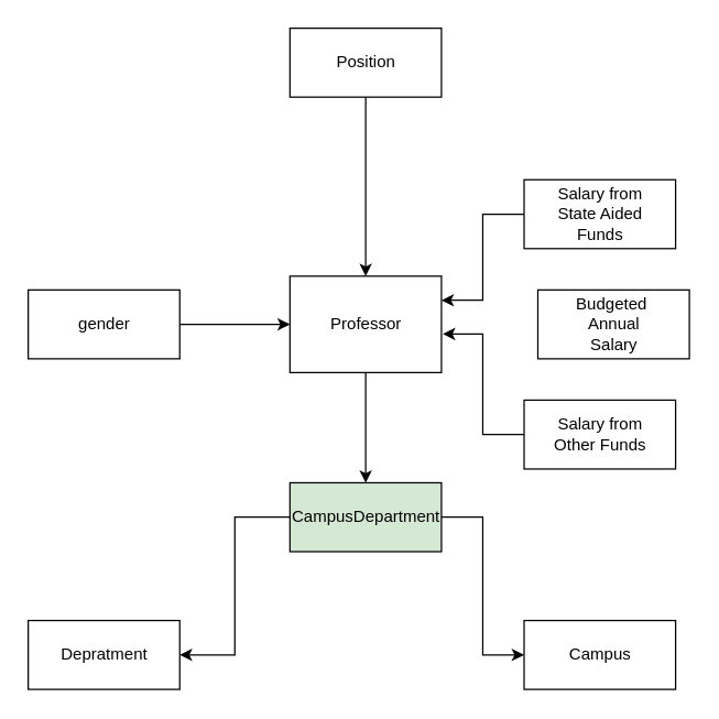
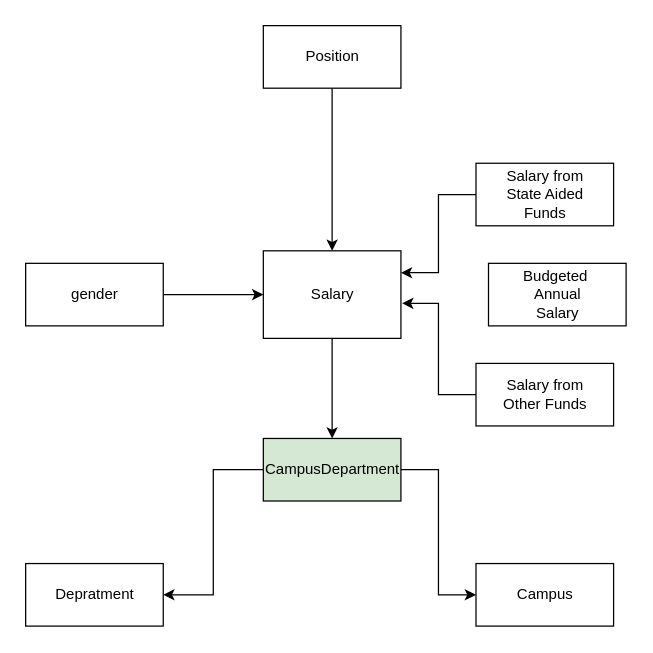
  <mxCell id="0" />
  <mxCell id="1" parent="0" />
  <mxCell id="2" style="edgeStyle=orthogonalEdgeStyle;rounded=0;orthogonalLoop=1;jettySize=auto;html=1;entryX=0.5;entryY=0;entryDx=0;entryDy=0;" edge="1" parent="1" source="3" target="12"><mxGeometry relative="1" as="geometry" /></mxCell>
- <mxCell id="3" value="Professor" style="html=1;" vertex="1" parent="1"><mxGeometry x="210" y="200" width="110" height="70" as="geometry" /></mxCell>
+ <mxCell id="3" value="Salary" style="html=1;" vertex="1" parent="1"><mxGeometry x="210" y="200" width="110" height="70" as="geometry" /></mxCell>
  <mxCell id="4" style="edgeStyle=orthogonalEdgeStyle;rounded=0;orthogonalLoop=1;jettySize=auto;html=1;entryX=0.5;entryY=0;entryDx=0;entryDy=0;" edge="1" parent="1" source="5" target="3"><mxGeometry relative="1" as="geometry" /></mxCell>
  <mxCell id="5" value="Position&lt;br&gt;" style="html=1;" vertex="1" parent="1"><mxGeometry x="210" y="20" width="110" height="50" as="geometry" /></mxCell>
  <mxCell id="6" value="&lt;div&gt;Budgeted&amp;nbsp;&lt;/div&gt;&lt;div&gt;Annual&lt;/div&gt;&lt;div&gt;Salary&lt;/div&gt;" style="html=1;" vertex="1" parent="1"><mxGeometry x="390" y="210" width="110" height="50" as="geometry" /></mxCell>
  <mxCell id="7" style="edgeStyle=orthogonalEdgeStyle;rounded=0;orthogonalLoop=1;jettySize=auto;html=1;entryX=1;entryY=0.25;entryDx=0;entryDy=0;" edge="1" parent="1" source="8" target="3"><mxGeometry relative="1" as="geometry" /></mxCell>
  <mxCell id="8" value="&lt;div&gt;Salary from&lt;/div&gt;&lt;div&gt;State Aided&lt;/div&gt;&lt;div&gt;Funds&lt;/div&gt;" style="html=1;" vertex="1" parent="1"><mxGeometry x="380" y="130" width="110" height="50" as="geometry" /></mxCell>
  <mxCell id="9" value="Campus&lt;br&gt;" style="html=1;" vertex="1" parent="1"><mxGeometry x="380" y="450" width="110" height="50" as="geometry" /></mxCell>
  <mxCell id="10" style="edgeStyle=orthogonalEdgeStyle;rounded=0;orthogonalLoop=1;jettySize=auto;html=1;entryX=0;entryY=0.5;entryDx=0;entryDy=0;" edge="1" parent="1" source="12" target="9"><mxGeometry relative="1" as="geometry" /></mxCell>
  <mxCell id="11" style="edgeStyle=orthogonalEdgeStyle;rounded=0;orthogonalLoop=1;jettySize=auto;html=1;entryX=1;entryY=0.5;entryDx=0;entryDy=0;" edge="1" parent="1" source="12" target="17"><mxGeometry relative="1" as="geometry" /></mxCell>
  <mxCell id="12" value="CampusDepartment" style="html=1;fillColor=#d5e8d4;" vertex="1" parent="1"><mxGeometry x="210" y="350" width="110" height="50" as="geometry" /></mxCell>
  <mxCell id="13" style="edgeStyle=orthogonalEdgeStyle;rounded=0;orthogonalLoop=1;jettySize=auto;html=1;entryX=1.009;entryY=0.6;entryDx=0;entryDy=0;entryPerimeter=0;" edge="1" parent="1" source="14" target="3"><mxGeometry relative="1" as="geometry" /></mxCell>
  <mxCell id="14" value="Salary from &lt;br&gt;Other Funds" style="html=1;" vertex="1" parent="1"><mxGeometry x="380" y="290" width="110" height="50" as="geometry" /></mxCell>
  <mxCell id="15" style="edgeStyle=orthogonalEdgeStyle;rounded=0;orthogonalLoop=1;jettySize=auto;html=1;entryX=0;entryY=0.5;entryDx=0;entryDy=0;" edge="1" parent="1" source="16" target="3"><mxGeometry relative="1" as="geometry" /></mxCell>
  <mxCell id="16" value="gender" style="html=1;" vertex="1" parent="1"><mxGeometry x="20" y="210" width="110" height="50" as="geometry" /></mxCell>
  <mxCell id="17" value="Depratment" style="html=1;" vertex="1" parent="1"><mxGeometry x="20" y="450" width="110" height="50" as="geometry" /></mxCell>
